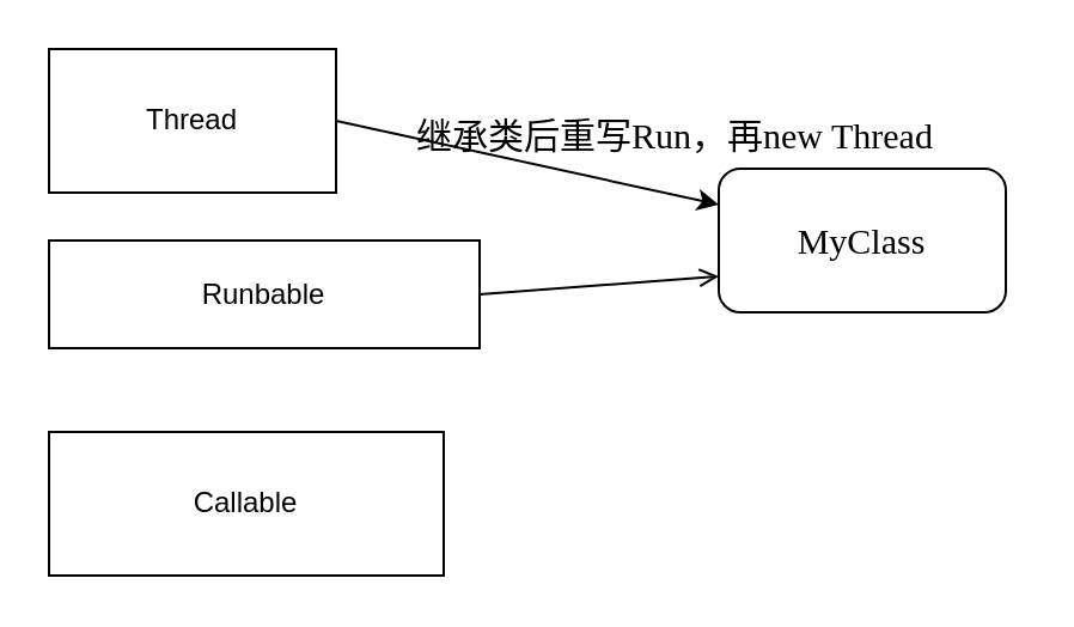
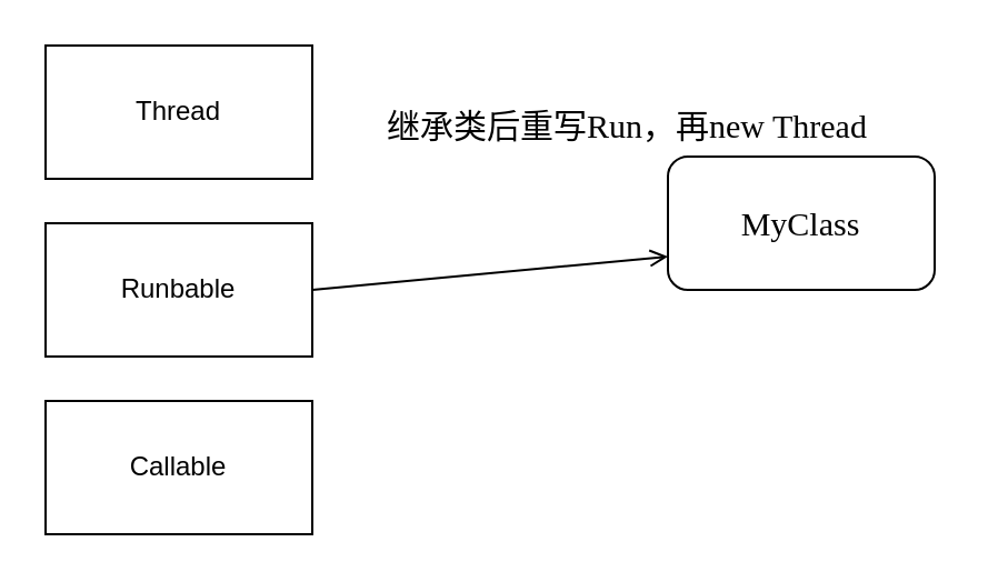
  <mxCell id="0" />
  <mxCell id="1" parent="0" />
- <mxCell id="2" style="rounded=0;orthogonalLoop=1;jettySize=auto;html=1;exitX=1;exitY=0.5;exitDx=0;exitDy=0;entryX=0;entryY=0.25;entryDx=0;entryDy=0;fontFamily=Georgia;fontSize=15;" edge="1" parent="1" source="3" target="7"><mxGeometry relative="1" as="geometry" /></mxCell>
  <mxCell id="3" value="Thread" style="rounded=0;whiteSpace=wrap;html=1;" vertex="1" parent="1"><mxGeometry x="20" y="20" width="120" height="60" as="geometry" /></mxCell>
  <mxCell id="4" style="edgeStyle=none;rounded=0;orthogonalLoop=1;jettySize=auto;html=1;exitX=1;exitY=0.5;exitDx=0;exitDy=0;entryX=0;entryY=0.75;entryDx=0;entryDy=0;fontFamily=Georgia;fontSize=15;endArrow=open;" edge="1" parent="1" source="5" target="7"><mxGeometry relative="1" as="geometry" /></mxCell>
- <mxCell id="5" value="Runbable" style="rounded=0;whiteSpace=wrap;html=1;" vertex="1" parent="1"><mxGeometry x="20" y="100" width="180" height="45" as="geometry" /></mxCell>
- <mxCell id="6" value="Callable" style="rounded=0;whiteSpace=wrap;html=1;" vertex="1" parent="1"><mxGeometry x="20" y="180" width="165" height="60" as="geometry" /></mxCell>
+ <mxCell id="5" value="Runbable" style="rounded=0;whiteSpace=wrap;html=1;" vertex="1" parent="1"><mxGeometry x="20" y="100" width="120" height="60" as="geometry" /></mxCell>
+ <mxCell id="6" value="Callable" style="rounded=0;whiteSpace=wrap;html=1;" vertex="1" parent="1"><mxGeometry x="20" y="180" width="120" height="60" as="geometry" /></mxCell>
  <mxCell id="7" value="MyClass" style="rounded=1;whiteSpace=wrap;html=1;fontFamily=Georgia;fontSize=15;" vertex="1" parent="1"><mxGeometry x="300" y="70" width="120" height="60" as="geometry" /></mxCell>
  <mxCell id="8" value="继承类后重写Run，再new Thread" style="text;html=1;strokeColor=none;fillColor=none;align=center;verticalAlign=middle;whiteSpace=wrap;rounded=0;fontFamily=Georgia;fontSize=15;" vertex="1" parent="1"><mxGeometry x="137" y="41" width="290" height="30" as="geometry" /></mxCell>
